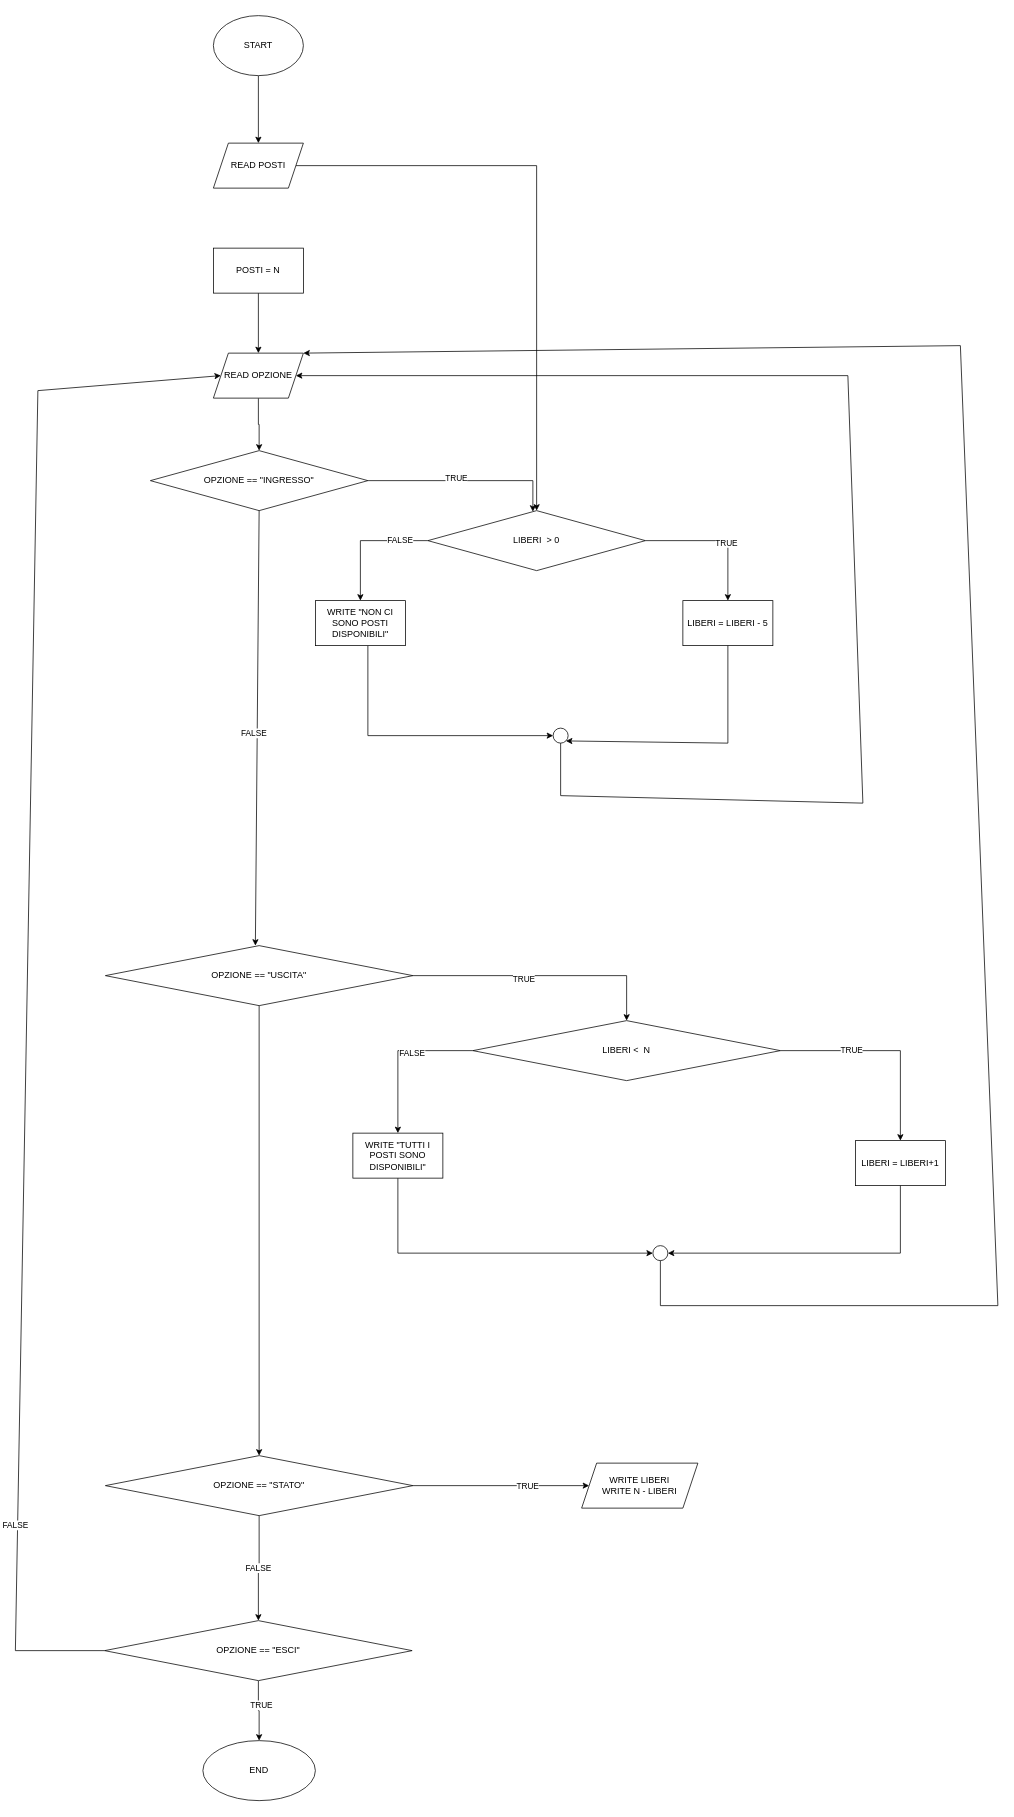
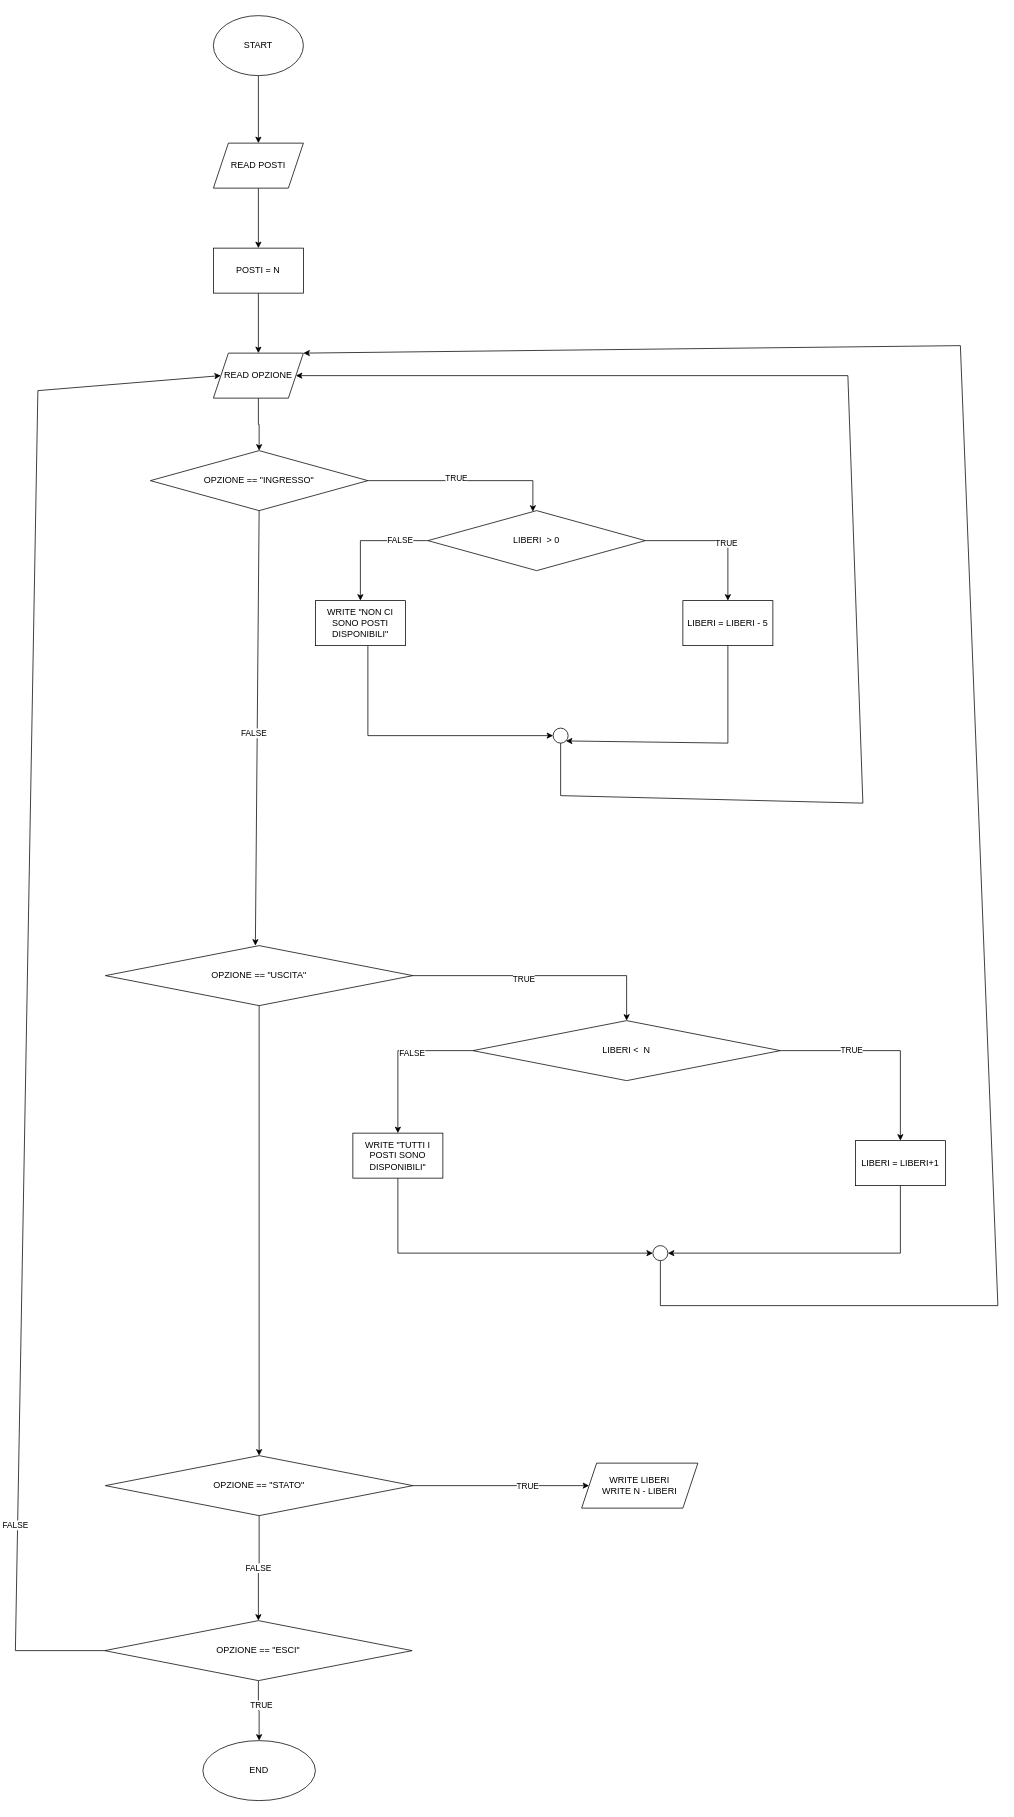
  <mxCell id="0" />
  <mxCell id="1" parent="0" />
  <mxCell id="2" value="" style="edgeStyle=orthogonalEdgeStyle;rounded=0;orthogonalLoop=1;jettySize=auto;html=1;" edge="1" parent="1" source="3" target="5"><mxGeometry relative="1" as="geometry" /></mxCell>
  <mxCell id="3" value="START" style="ellipse;whiteSpace=wrap;html=1;" vertex="1" parent="1"><mxGeometry x="284" y="20" width="120" height="80" as="geometry" /></mxCell>
- <mxCell id="4" value="" style="edgeStyle=orthogonalEdgeStyle;rounded=0;orthogonalLoop=1;jettySize=auto;html=1;" edge="1" parent="1" source="5" target="17"><mxGeometry relative="1" as="geometry" /></mxCell>
+ <mxCell id="4" value="" style="edgeStyle=orthogonalEdgeStyle;rounded=0;orthogonalLoop=1;jettySize=auto;html=1;" edge="1" parent="1" source="5" target="7"><mxGeometry relative="1" as="geometry" /></mxCell>
  <mxCell id="5" value="READ POSTI" style="shape=parallelogram;perimeter=parallelogramPerimeter;whiteSpace=wrap;html=1;fixedSize=1;" vertex="1" parent="1"><mxGeometry x="284" y="190" width="120" height="60" as="geometry" /></mxCell>
  <mxCell id="6" value="" style="edgeStyle=orthogonalEdgeStyle;rounded=0;orthogonalLoop=1;jettySize=auto;html=1;" edge="1" parent="1" source="7" target="9"><mxGeometry relative="1" as="geometry" /></mxCell>
  <mxCell id="7" value="POSTI = N" style="whiteSpace=wrap;html=1;" vertex="1" parent="1"><mxGeometry x="284" y="330" width="120" height="60" as="geometry" /></mxCell>
  <mxCell id="8" value="" style="edgeStyle=orthogonalEdgeStyle;rounded=0;orthogonalLoop=1;jettySize=auto;html=1;" edge="1" parent="1" source="9" target="12"><mxGeometry relative="1" as="geometry" /></mxCell>
  <mxCell id="9" value="READ OPZIONE" style="shape=parallelogram;perimeter=parallelogramPerimeter;whiteSpace=wrap;html=1;fixedSize=1;" vertex="1" parent="1"><mxGeometry x="284" y="470" width="120" height="60" as="geometry" /></mxCell>
  <mxCell id="10" value="" style="edgeStyle=orthogonalEdgeStyle;rounded=0;orthogonalLoop=1;jettySize=auto;html=1;" edge="1" parent="1" source="12" target="17"><mxGeometry relative="1" as="geometry"><Array as="points"><mxPoint x="710" y="640" /></Array></mxGeometry></mxCell>
  <mxCell id="11" value="TRUE" style="edgeLabel;html=1;align=center;verticalAlign=middle;resizable=0;points=[];" vertex="1" connectable="0" parent="10"><mxGeometry x="-0.108" y="4" relative="1" as="geometry"><mxPoint as="offset" /></mxGeometry></mxCell>
  <mxCell id="12" value="OPZIONE == &quot;INGRESSO&quot;" style="rhombus;whiteSpace=wrap;html=1;" vertex="1" parent="1"><mxGeometry x="200" y="600" width="290" height="80" as="geometry" /></mxCell>
  <mxCell id="13" value="" style="edgeStyle=orthogonalEdgeStyle;rounded=0;orthogonalLoop=1;jettySize=auto;html=1;" edge="1" parent="1" source="17" target="18"><mxGeometry relative="1" as="geometry" /></mxCell>
  <mxCell id="14" value="TRUE" style="edgeLabel;html=1;align=center;verticalAlign=middle;resizable=0;points=[];" vertex="1" connectable="0" parent="13"><mxGeometry x="0.13" y="-2" relative="1" as="geometry"><mxPoint as="offset" /></mxGeometry></mxCell>
  <mxCell id="15" value="" style="edgeStyle=orthogonalEdgeStyle;rounded=0;orthogonalLoop=1;jettySize=auto;html=1;" edge="1" parent="1" source="17" target="20"><mxGeometry relative="1" as="geometry" /></mxCell>
  <mxCell id="16" value="FALSE" style="edgeLabel;html=1;align=center;verticalAlign=middle;resizable=0;points=[];" vertex="1" connectable="0" parent="15"><mxGeometry x="-0.566" y="-1" relative="1" as="geometry"><mxPoint x="-1" as="offset" /></mxGeometry></mxCell>
  <mxCell id="17" value="LIBERI&amp;nbsp; &amp;gt; 0" style="rhombus;whiteSpace=wrap;html=1;" vertex="1" parent="1"><mxGeometry x="570" y="680" width="290" height="80" as="geometry" /></mxCell>
  <mxCell id="18" value="LIBERI = LIBERI - 5" style="whiteSpace=wrap;html=1;" vertex="1" parent="1"><mxGeometry x="910" y="800" width="120" height="60" as="geometry" /></mxCell>
  <mxCell id="19" value="" style="edgeStyle=orthogonalEdgeStyle;rounded=0;orthogonalLoop=1;jettySize=auto;html=1;" edge="1" parent="1" source="20" target="21"><mxGeometry relative="1" as="geometry"><Array as="points"><mxPoint x="490" y="980" /></Array></mxGeometry></mxCell>
  <mxCell id="20" value="WRITE &quot;NON CI SONO POSTI DISPONIBILI&quot;" style="whiteSpace=wrap;html=1;" vertex="1" parent="1"><mxGeometry x="420" y="800" width="120" height="60" as="geometry" /></mxCell>
  <mxCell id="21" value="" style="ellipse;whiteSpace=wrap;html=1;" vertex="1" parent="1"><mxGeometry x="737" y="970" width="20" height="20" as="geometry" /></mxCell>
  <mxCell id="22" value="" style="endArrow=classic;html=1;rounded=0;exitX=0.5;exitY=1;exitDx=0;exitDy=0;entryX=1;entryY=1;entryDx=0;entryDy=0;" edge="1" parent="1" source="18" target="21"><mxGeometry width="50" height="50" relative="1" as="geometry"><mxPoint x="610" y="810" as="sourcePoint" /><mxPoint x="660" y="760" as="targetPoint" /><Array as="points"><mxPoint x="970" y="990" /></Array></mxGeometry></mxCell>
  <mxCell id="23" value="" style="endArrow=classic;html=1;rounded=0;exitX=0.5;exitY=1;exitDx=0;exitDy=0;entryX=1;entryY=0.5;entryDx=0;entryDy=0;" edge="1" parent="1" source="21" target="9"><mxGeometry width="50" height="50" relative="1" as="geometry"><mxPoint x="530" y="860" as="sourcePoint" /><mxPoint x="580" y="810" as="targetPoint" /><Array as="points"><mxPoint x="747" y="1060" /><mxPoint x="1150" y="1070" /><mxPoint x="1130" y="500" /></Array></mxGeometry></mxCell>
  <mxCell id="24" value="" style="endArrow=classic;html=1;rounded=0;exitX=0.5;exitY=1;exitDx=0;exitDy=0;" edge="1" parent="1" source="12"><mxGeometry width="50" height="50" relative="1" as="geometry"><mxPoint x="480" y="1020" as="sourcePoint" /><mxPoint x="340" y="1260" as="targetPoint" /></mxGeometry></mxCell>
  <mxCell id="25" value="FALSE" style="edgeLabel;html=1;align=center;verticalAlign=middle;resizable=0;points=[];" vertex="1" connectable="0" parent="24"><mxGeometry x="0.021" y="-5" relative="1" as="geometry"><mxPoint y="1" as="offset" /></mxGeometry></mxCell>
  <mxCell id="26" value="" style="edgeStyle=orthogonalEdgeStyle;rounded=0;orthogonalLoop=1;jettySize=auto;html=1;" edge="1" parent="1" source="29" target="34"><mxGeometry relative="1" as="geometry" /></mxCell>
  <mxCell id="27" value="TRUE" style="edgeLabel;html=1;align=center;verticalAlign=middle;resizable=0;points=[];" vertex="1" connectable="0" parent="26"><mxGeometry x="-0.146" y="-4" relative="1" as="geometry"><mxPoint as="offset" /></mxGeometry></mxCell>
  <mxCell id="28" value="" style="edgeStyle=orthogonalEdgeStyle;rounded=0;orthogonalLoop=1;jettySize=auto;html=1;" edge="1" parent="1" source="29" target="44"><mxGeometry relative="1" as="geometry" /></mxCell>
  <mxCell id="29" value="OPZIONE == &quot;USCITA&quot;" style="rhombus;whiteSpace=wrap;html=1;" vertex="1" parent="1"><mxGeometry x="140" y="1260" width="410" height="80" as="geometry" /></mxCell>
  <mxCell id="30" value="" style="edgeStyle=orthogonalEdgeStyle;rounded=0;orthogonalLoop=1;jettySize=auto;html=1;" edge="1" parent="1" source="34" target="35"><mxGeometry relative="1" as="geometry" /></mxCell>
  <mxCell id="31" value="TRUE" style="edgeLabel;html=1;align=center;verticalAlign=middle;resizable=0;points=[];" vertex="1" connectable="0" parent="30"><mxGeometry x="-0.318" y="2" relative="1" as="geometry"><mxPoint x="-1" as="offset" /></mxGeometry></mxCell>
  <mxCell id="32" value="" style="edgeStyle=orthogonalEdgeStyle;rounded=0;orthogonalLoop=1;jettySize=auto;html=1;" edge="1" parent="1" source="34" target="37"><mxGeometry relative="1" as="geometry" /></mxCell>
  <mxCell id="33" value="FALSE" style="edgeLabel;html=1;align=center;verticalAlign=middle;resizable=0;points=[];" vertex="1" connectable="0" parent="32"><mxGeometry x="-0.232" y="2" relative="1" as="geometry"><mxPoint x="-1" as="offset" /></mxGeometry></mxCell>
  <mxCell id="34" value="LIBERI &amp;lt;&amp;nbsp; N" style="rhombus;whiteSpace=wrap;html=1;" vertex="1" parent="1"><mxGeometry x="630" y="1360" width="410" height="80" as="geometry" /></mxCell>
  <mxCell id="35" value="LIBERI = LIBERI+1" style="whiteSpace=wrap;html=1;" vertex="1" parent="1"><mxGeometry x="1140" y="1520" width="120" height="60" as="geometry" /></mxCell>
  <mxCell id="36" value="" style="edgeStyle=orthogonalEdgeStyle;rounded=0;orthogonalLoop=1;jettySize=auto;html=1;" edge="1" parent="1" source="37" target="38"><mxGeometry relative="1" as="geometry"><Array as="points"><mxPoint x="530" y="1670" /></Array></mxGeometry></mxCell>
  <mxCell id="37" value="WRITE &quot;TUTTI I POSTI SONO DISPONIBILI&quot;" style="whiteSpace=wrap;html=1;" vertex="1" parent="1"><mxGeometry x="470" y="1510" width="120" height="60" as="geometry" /></mxCell>
  <mxCell id="38" value="" style="ellipse;whiteSpace=wrap;html=1;" vertex="1" parent="1"><mxGeometry x="870" y="1660" width="20" height="20" as="geometry" /></mxCell>
  <mxCell id="39" value="" style="endArrow=classic;html=1;rounded=0;exitX=0.5;exitY=1;exitDx=0;exitDy=0;entryX=1;entryY=0.5;entryDx=0;entryDy=0;" edge="1" parent="1" source="35" target="38"><mxGeometry width="50" height="50" relative="1" as="geometry"><mxPoint x="520" y="1720" as="sourcePoint" /><mxPoint x="570" y="1670" as="targetPoint" /><Array as="points"><mxPoint x="1200" y="1670" /></Array></mxGeometry></mxCell>
  <mxCell id="40" value="" style="endArrow=classic;html=1;rounded=0;exitX=0.5;exitY=1;exitDx=0;exitDy=0;entryX=1;entryY=0;entryDx=0;entryDy=0;" edge="1" parent="1" source="38" target="9"><mxGeometry width="50" height="50" relative="1" as="geometry"><mxPoint x="520" y="1720" as="sourcePoint" /><mxPoint x="570" y="1670" as="targetPoint" /><Array as="points"><mxPoint x="880" y="1740" /><mxPoint x="1330" y="1740" /><mxPoint x="1280" y="460" /></Array></mxGeometry></mxCell>
  <mxCell id="41" value="" style="edgeStyle=orthogonalEdgeStyle;rounded=0;orthogonalLoop=1;jettySize=auto;html=1;" edge="1" parent="1" source="44" target="45"><mxGeometry relative="1" as="geometry" /></mxCell>
  <mxCell id="42" value="TRUE" style="edgeLabel;html=1;align=center;verticalAlign=middle;resizable=0;points=[];" vertex="1" connectable="0" parent="41"><mxGeometry x="0.299" relative="1" as="geometry"><mxPoint x="-1" as="offset" /></mxGeometry></mxCell>
  <mxCell id="43" value="FALSE" style="edgeStyle=orthogonalEdgeStyle;rounded=0;orthogonalLoop=1;jettySize=auto;html=1;" edge="1" parent="1" source="44" target="48"><mxGeometry relative="1" as="geometry" /></mxCell>
  <mxCell id="44" value="OPZIONE == &quot;STATO&quot;" style="rhombus;whiteSpace=wrap;html=1;" vertex="1" parent="1"><mxGeometry x="140" y="1940" width="410" height="80" as="geometry" /></mxCell>
  <mxCell id="45" value="WRITE LIBERI&lt;div&gt;WRITE N - LIBERI&lt;/div&gt;" style="shape=parallelogram;perimeter=parallelogramPerimeter;whiteSpace=wrap;html=1;fixedSize=1;" vertex="1" parent="1"><mxGeometry x="775" y="1950" width="155" height="60" as="geometry" /></mxCell>
  <mxCell id="46" value="" style="edgeStyle=orthogonalEdgeStyle;rounded=0;orthogonalLoop=1;jettySize=auto;html=1;" edge="1" parent="1" source="48" target="51"><mxGeometry relative="1" as="geometry" /></mxCell>
  <mxCell id="47" value="TRUE" style="edgeLabel;html=1;align=center;verticalAlign=middle;resizable=0;points=[];" vertex="1" connectable="0" parent="46"><mxGeometry x="-0.21" y="3" relative="1" as="geometry"><mxPoint as="offset" /></mxGeometry></mxCell>
  <mxCell id="48" value="OPZIONE == &quot;ESCI&quot;" style="rhombus;whiteSpace=wrap;html=1;" vertex="1" parent="1"><mxGeometry x="139" y="2160" width="410" height="80" as="geometry" /></mxCell>
  <mxCell id="49" value="" style="endArrow=classic;html=1;rounded=0;exitX=0;exitY=0.5;exitDx=0;exitDy=0;entryX=0;entryY=0.5;entryDx=0;entryDy=0;" edge="1" parent="1" source="48" target="9"><mxGeometry width="50" height="50" relative="1" as="geometry"><mxPoint x="460" y="1990" as="sourcePoint" /><mxPoint x="510" y="1940" as="targetPoint" /><Array as="points"><mxPoint x="20" y="2200" /><mxPoint x="50" y="520" /></Array></mxGeometry></mxCell>
  <mxCell id="50" value="FALSE" style="edgeLabel;html=1;align=center;verticalAlign=middle;resizable=0;points=[];" vertex="1" connectable="0" parent="49"><mxGeometry x="-0.721" y="3" relative="1" as="geometry"><mxPoint y="-1" as="offset" /></mxGeometry></mxCell>
  <mxCell id="51" value="END" style="ellipse;whiteSpace=wrap;html=1;" vertex="1" parent="1"><mxGeometry x="270" y="2320" width="150" height="80" as="geometry" /></mxCell>
